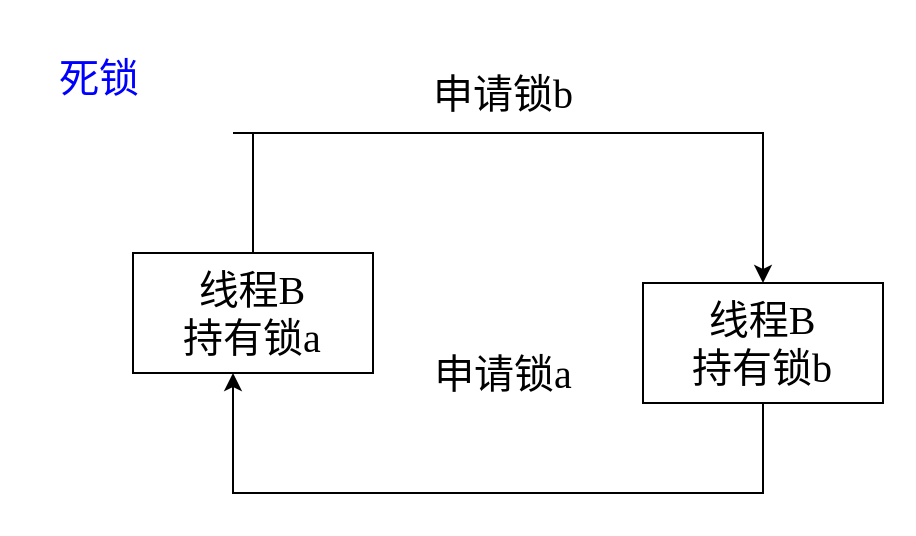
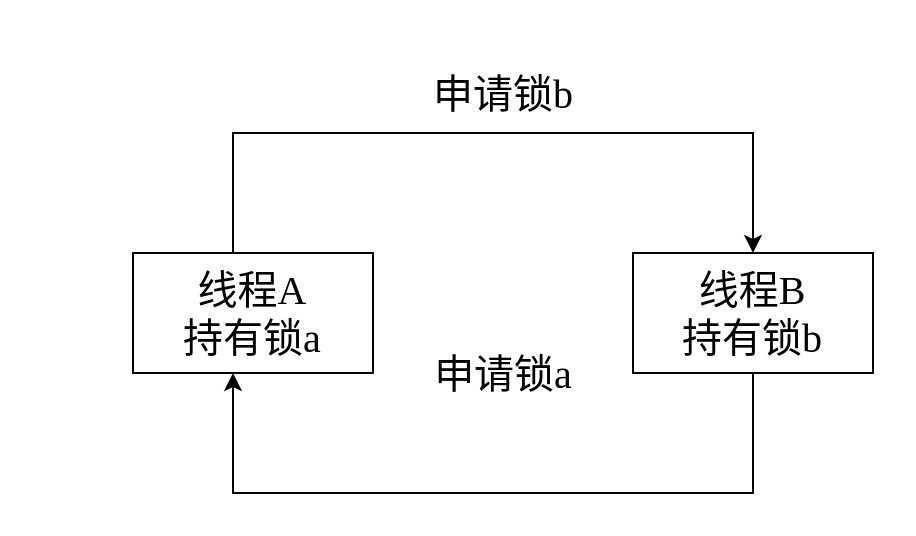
  <mxCell id="0" />
  <mxCell id="1" parent="0" />
  <mxCell id="2" style="edgeStyle=orthogonalEdgeStyle;rounded=0;orthogonalLoop=1;jettySize=auto;html=1;exitX=0.5;exitY=0;exitDx=0;exitDy=0;entryX=0.5;entryY=0;entryDx=0;entryDy=0;" edge="1" parent="1" source="3" target="5"><mxGeometry relative="1" as="geometry"><Array as="points"><mxPoint x="116" y="66" /><mxPoint x="376" y="66" /></Array></mxGeometry></mxCell>
- <mxCell id="3" value="&lt;span style=&quot;font-size: 20px;&quot;&gt;线程B&lt;br&gt;持有锁a&lt;br&gt;&lt;/span&gt;" style="rounded=0;whiteSpace=wrap;html=1;fontFamily=Songti TC;" vertex="1" parent="1"><mxGeometry x="66" y="126" width="120" height="60" as="geometry" /></mxCell>
+ <mxCell id="3" value="&lt;span style=&quot;font-size: 20px;&quot;&gt;线程A&lt;br&gt;持有锁a&lt;br&gt;&lt;/span&gt;" style="rounded=0;whiteSpace=wrap;html=1;fontFamily=Songti TC;" vertex="1" parent="1"><mxGeometry x="66" y="126" width="120" height="60" as="geometry" /></mxCell>
  <mxCell id="4" style="edgeStyle=orthogonalEdgeStyle;rounded=0;orthogonalLoop=1;jettySize=auto;html=1;exitX=0.5;exitY=1;exitDx=0;exitDy=0;" edge="1" parent="1" source="5"><mxGeometry relative="1" as="geometry"><mxPoint x="116" y="186" as="targetPoint" /><Array as="points"><mxPoint x="376" y="246" /><mxPoint x="116" y="246" /><mxPoint x="116" y="186" /></Array></mxGeometry></mxCell>
- <mxCell id="5" value="&lt;span style=&quot;font-size: 20px;&quot;&gt;线程B&lt;br&gt;持有锁b&lt;br&gt;&lt;/span&gt;" style="rounded=0;whiteSpace=wrap;html=1;fontFamily=Songti TC;" vertex="1" parent="1"><mxGeometry x="321" y="141" width="120" height="60" as="geometry" /></mxCell>
+ <mxCell id="5" value="&lt;span style=&quot;font-size: 20px;&quot;&gt;线程B&lt;br&gt;持有锁b&lt;br&gt;&lt;/span&gt;" style="rounded=0;whiteSpace=wrap;html=1;fontFamily=Songti TC;" vertex="1" parent="1"><mxGeometry x="316" y="126" width="120" height="60" as="geometry" /></mxCell>
  <mxCell id="6" value="&lt;font style=&quot;font-size: 20px;&quot; face=&quot;Songti TC&quot;&gt;申请锁b&lt;/font&gt;" style="text;html=1;align=center;verticalAlign=middle;resizable=0;points=[];autosize=1;strokeColor=none;fillColor=none;" vertex="1" parent="1"><mxGeometry x="206" y="26" width="90" height="40" as="geometry" /></mxCell>
  <mxCell id="7" value="&lt;font style=&quot;font-size: 20px;&quot; face=&quot;Songti TC&quot;&gt;申请锁a&lt;/font&gt;" style="text;html=1;align=center;verticalAlign=middle;resizable=0;points=[];autosize=1;strokeColor=none;fillColor=none;" vertex="1" parent="1"><mxGeometry x="206" y="166" width="90" height="40" as="geometry" /></mxCell>
- <mxCell id="8" value="&lt;font color=&quot;#0000ff&quot; style=&quot;font-size: 20px;&quot; face=&quot;Songti TC&quot;&gt;死锁&lt;/font&gt;" style="text;html=1;align=center;verticalAlign=middle;resizable=0;points=[];autosize=1;strokeColor=none;fillColor=none;" vertex="1" parent="1"><mxGeometry x="20" y="20" width="58" height="36" as="geometry" /></mxCell>
